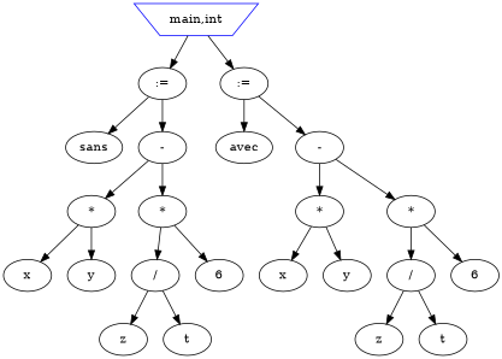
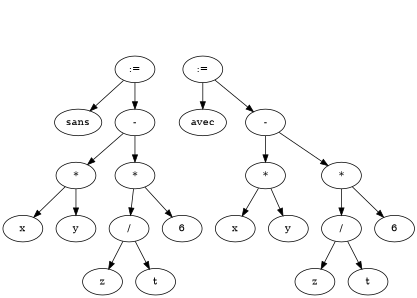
  digraph {
    fontname="DejaVu Serif"
    node [fontname="DejaVu Serif"]
    edge [fontname="DejaVu Serif"]
-   n1 [color=blue label="main,int" shape=invtrapezium]
    n2 [label=":="]
    n3 [label=":="]
    n4 [label=sans]
    n5 [label="-"]
    n6 [label="*"]
    n7 [label="*"]
    n8 [label=x]
    n9 [label=y]
    n10 [label="/"]
    n11 [label=6]
    n12 [label=z]
    n13 [label=t]
    n14 [label=avec]
    n15 [label="-"]
    n16 [label="*"]
    n17 [label="*"]
    n18 [label=x]
    n19 [label=y]
    n20 [label="/"]
    n21 [label=6]
    n22 [label=z]
    n23 [label=t]
-   n1 -> n2
-   n1 -> n3
    n2 -> n4
    n2 -> n5
    n3 -> n14
    n3 -> n15
    n5 -> n6
    n5 -> n7
    n6 -> n8
    n6 -> n9
    n7 -> n10
    n7 -> n11
    n10 -> n12
    n10 -> n13
    n15 -> n16
    n15 -> n17
    n16 -> n18
    n16 -> n19
    n17 -> n20
    n17 -> n21
    n20 -> n22
    n20 -> n23
  }
